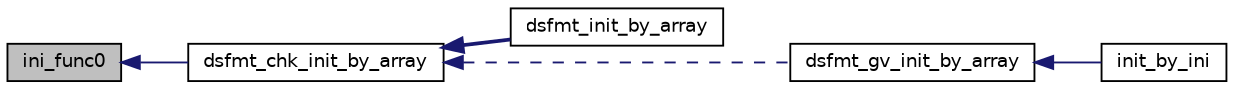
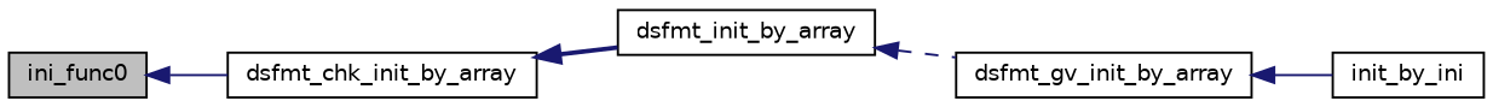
  digraph {
    rankdir=LR
    node [color=black fillcolor=white fontname=Helvetica fontsize=10 shape=record style=filled]
    edge [color=midnightblue dir=back fontname=Helvetica fontsize=10 labelfontname=Helvetica labelfontsize=10 style=solid]
    n1 [fillcolor=grey75 fontcolor=black height=0.2 label=ini_func0 width=0.4]
    n2 [height=0.2 label=dsfmt_chk_init_by_array width=0.4]
    n3 [height=0.2 label=dsfmt_init_by_array width=0.4]
    n4 [height=0.2 label=dsfmt_gv_init_by_array width=0.4]
    n5 [height=0.2 label=init_by_ini width=0.4]
    n1 -> n2
    n2 -> n3 [style=bold]
-   n2 -> n4 [style=dashed]
+   n3 -> n4 [style=dashed]
    n4 -> n5
  }
